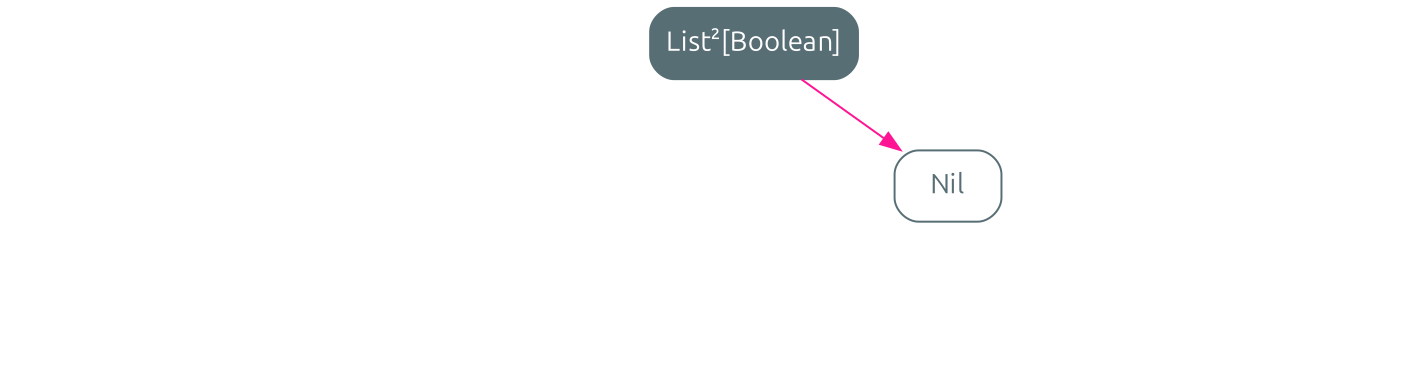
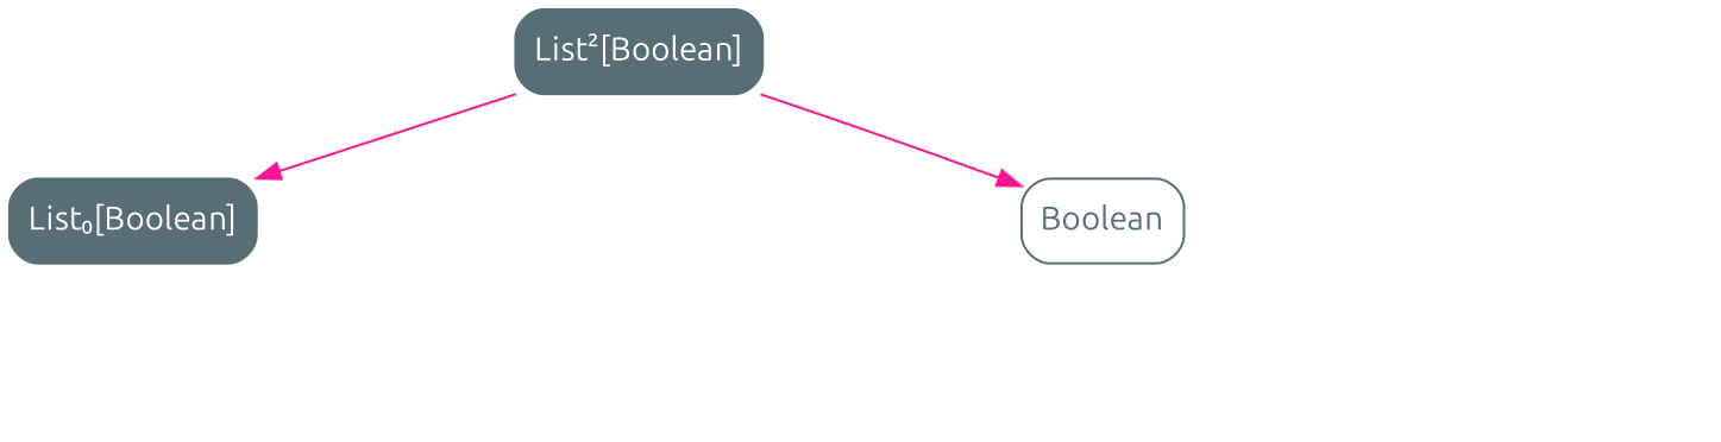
  digraph {
    fontname=Ubuntu
    node [color="#586E75" fillcolor="#ffffff" fontcolor="#586E75" fontname=Ubuntu shape=rectangle style=invis]
    edge [color="#586E75" fontcolor="#000000" fontname=Ubuntu fontsize=11 style=invis]
    n1 [fillcolor="#586E75" fontcolor="#ffffff" label="List²[Boolean]" style="rounded,filled"]
+   n2 [fillcolor="#586E75" fontcolor="#ffffff" label="List₀[Boolean]" style="rounded,filled"]
    n3 [fillcolor="#586E75" fontcolor="#ffffff" label="List₁[Boolean]"]
    n4 [fillcolor="#586E75" fontcolor="#ffffff" label="List₂[Boolean]"]
-   Nil [style="rounded,filled"]
+   Nil [style="rounded,filled" label=Boolean]
    n6 [label="true :: Nil"]
    n7 [label="false :: Nil"]
    n8 [label="true :: true :: Nil"]
    n9 [label="true :: false :: Nil"]
    n10 [label="false :: true :: Nil"]
    n11 [label="false :: false :: Nil"]
+   n1 -> n2 [color=deeppink style=""]
    n1 -> n3
    n1 -> n4
    n1 -> Nil [color=deeppink style=""]
    n3 -> n6
    n3 -> n7
    n4 -> n8
    n4 -> n9
    n4 -> n10
    n4 -> n11
  }
